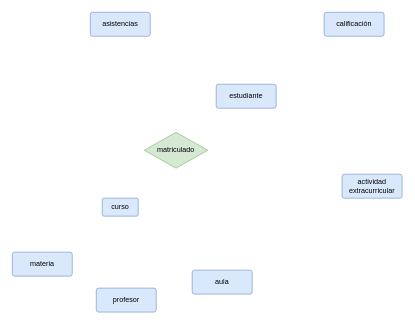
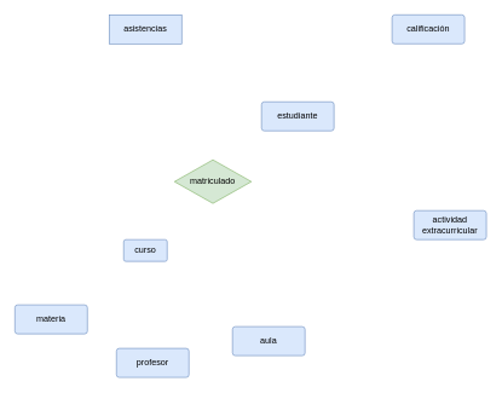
  <mxCell id="0" />
  <mxCell id="1" parent="0" />
  <mxCell id="2" value="estudiante" style="rounded=1;arcSize=10;whiteSpace=wrap;html=1;align=center;fillColor=#dae8fc;strokeColor=#6c8ebf;" vertex="1" parent="1"><mxGeometry x="360" y="140" width="100" height="40" as="geometry" /></mxCell>
  <mxCell id="3" value="curso" style="rounded=1;arcSize=10;whiteSpace=wrap;html=1;align=center;fillColor=#dae8fc;strokeColor=#6c8ebf;" vertex="1" parent="1"><mxGeometry x="170" y="330" width="60" height="30" as="geometry" /></mxCell>
  <mxCell id="4" value="aula" style="rounded=1;arcSize=10;whiteSpace=wrap;html=1;align=center;fillColor=#dae8fc;strokeColor=#6c8ebf;" vertex="1" parent="1"><mxGeometry x="320" y="450" width="100" height="40" as="geometry" /></mxCell>
  <mxCell id="5" value="profesor" style="rounded=1;arcSize=10;whiteSpace=wrap;html=1;align=center;fillColor=#dae8fc;strokeColor=#6c8ebf;" vertex="1" parent="1"><mxGeometry x="160" y="480" width="100" height="40" as="geometry" /></mxCell>
  <mxCell id="6" value="materia" style="rounded=1;arcSize=10;whiteSpace=wrap;html=1;align=center;fillColor=#dae8fc;strokeColor=#6c8ebf;" vertex="1" parent="1"><mxGeometry x="20" y="420" width="100" height="40" as="geometry" /></mxCell>
  <mxCell id="7" value="actividad extracurricular" style="rounded=1;arcSize=10;whiteSpace=wrap;html=1;align=center;fillColor=#dae8fc;strokeColor=#6c8ebf;" vertex="1" parent="1"><mxGeometry x="570" y="290" width="100" height="40" as="geometry" /></mxCell>
- <mxCell id="8" value="asistencias" style="rounded=1;arcSize=10;whiteSpace=wrap;html=1;align=center;fillColor=#dae8fc;strokeColor=#6c8ebf;" vertex="1" parent="1"><mxGeometry x="150" y="20" width="100" height="40" as="geometry" /></mxCell>
+ <mxCell id="8" value="asistencias" style="arcSize=10;whiteSpace=wrap;html=1;align=center;fillColor=#dae8fc;strokeColor=#6c8ebf;rounded=0;" vertex="1" parent="1"><mxGeometry x="150" y="20" width="100" height="40" as="geometry" /></mxCell>
  <mxCell id="9" value="calificación" style="rounded=1;arcSize=10;whiteSpace=wrap;html=1;align=center;fillColor=#dae8fc;strokeColor=#6c8ebf;" vertex="1" parent="1"><mxGeometry x="540" y="20" width="100" height="40" as="geometry" /></mxCell>
  <mxCell id="10" value="matriculado" style="shape=rhombus;perimeter=rhombusPerimeter;whiteSpace=wrap;html=1;align=center;fillColor=#d5e8d4;strokeColor=#82b366;" vertex="1" parent="1"><mxGeometry x="240" y="220" width="106" height="60" as="geometry" /></mxCell>
